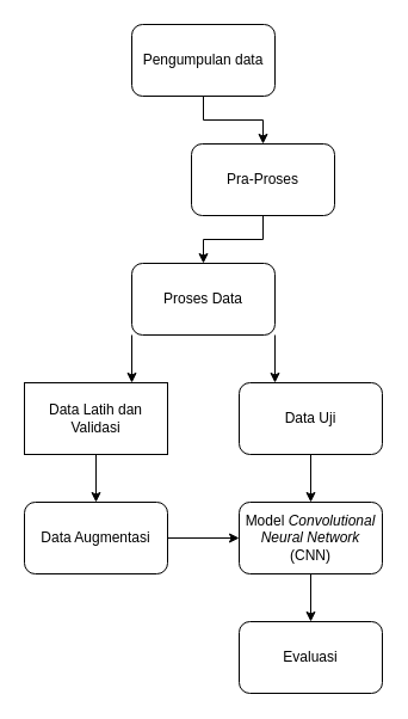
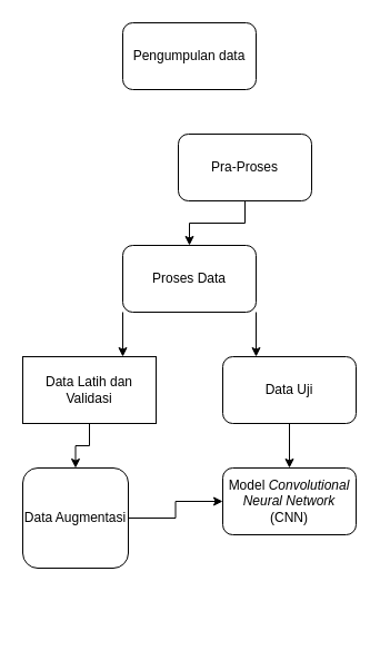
  <mxCell id="0" />
  <mxCell id="1" parent="0" />
- <mxCell id="2" style="edgeStyle=orthogonalEdgeStyle;rounded=0;orthogonalLoop=1;jettySize=auto;html=1;exitX=0.5;exitY=1;exitDx=0;exitDy=0;entryX=0.5;entryY=0;entryDx=0;entryDy=0;" edge="1" parent="1" source="3" target="5"><mxGeometry relative="1" as="geometry" /></mxCell>
  <mxCell id="3" value="Pengumpulan data" style="rounded=1;whiteSpace=wrap;html=1;" vertex="1" parent="1"><mxGeometry x="110" y="20" width="120" height="60" as="geometry" /></mxCell>
  <mxCell id="4" style="edgeStyle=orthogonalEdgeStyle;rounded=0;orthogonalLoop=1;jettySize=auto;html=1;exitX=0.5;exitY=1;exitDx=0;exitDy=0;entryX=0.5;entryY=0;entryDx=0;entryDy=0;" edge="1" parent="1" source="5" target="8"><mxGeometry relative="1" as="geometry" /></mxCell>
  <mxCell id="5" value="Pra-Proses" style="rounded=1;whiteSpace=wrap;html=1;" vertex="1" parent="1"><mxGeometry x="160" y="120" width="120" height="60" as="geometry" /></mxCell>
  <mxCell id="6" style="edgeStyle=orthogonalEdgeStyle;rounded=0;orthogonalLoop=1;jettySize=auto;html=1;exitX=0;exitY=1;exitDx=0;exitDy=0;entryX=0.75;entryY=0;entryDx=0;entryDy=0;" edge="1" parent="1" source="8" target="10"><mxGeometry relative="1" as="geometry" /></mxCell>
  <mxCell id="7" style="edgeStyle=orthogonalEdgeStyle;rounded=0;orthogonalLoop=1;jettySize=auto;html=1;exitX=1;exitY=1;exitDx=0;exitDy=0;entryX=0.25;entryY=0;entryDx=0;entryDy=0;" edge="1" parent="1" source="8" target="12"><mxGeometry relative="1" as="geometry" /></mxCell>
  <mxCell id="8" value="Proses Data" style="rounded=1;whiteSpace=wrap;html=1;" vertex="1" parent="1"><mxGeometry x="110" y="220" width="120" height="60" as="geometry" /></mxCell>
  <mxCell id="9" style="edgeStyle=orthogonalEdgeStyle;rounded=0;orthogonalLoop=1;jettySize=auto;html=1;exitX=0.5;exitY=1;exitDx=0;exitDy=0;entryX=0.5;entryY=0;entryDx=0;entryDy=0;" edge="1" parent="1" source="10" target="14"><mxGeometry relative="1" as="geometry" /></mxCell>
  <mxCell id="10" value="Data Latih dan Validasi" style="whiteSpace=wrap;html=1;rounded=0;" vertex="1" parent="1"><mxGeometry x="20" y="320" width="120" height="60" as="geometry" /></mxCell>
  <mxCell id="11" style="edgeStyle=orthogonalEdgeStyle;rounded=0;orthogonalLoop=1;jettySize=auto;html=1;exitX=0.5;exitY=1;exitDx=0;exitDy=0;entryX=0.5;entryY=0;entryDx=0;entryDy=0;" edge="1" parent="1" source="12" target="16"><mxGeometry relative="1" as="geometry" /></mxCell>
  <mxCell id="12" value="Data Uji" style="rounded=1;whiteSpace=wrap;html=1;" vertex="1" parent="1"><mxGeometry x="200" y="320" width="120" height="60" as="geometry" /></mxCell>
  <mxCell id="13" style="edgeStyle=orthogonalEdgeStyle;rounded=0;orthogonalLoop=1;jettySize=auto;html=1;exitX=1;exitY=0.5;exitDx=0;exitDy=0;entryX=0;entryY=0.5;entryDx=0;entryDy=0;" edge="1" parent="1" source="14" target="16"><mxGeometry relative="1" as="geometry" /></mxCell>
- <mxCell id="14" value="Data Augmentasi" style="rounded=1;whiteSpace=wrap;html=1;" vertex="1" parent="1"><mxGeometry x="20" y="420" width="120" height="60" as="geometry" /></mxCell>
- <mxCell id="15" style="edgeStyle=orthogonalEdgeStyle;rounded=0;orthogonalLoop=1;jettySize=auto;html=1;exitX=0.5;exitY=1;exitDx=0;exitDy=0;entryX=0.5;entryY=0;entryDx=0;entryDy=0;" edge="1" parent="1" source="16" target="17"><mxGeometry relative="1" as="geometry" /></mxCell>
+ <mxCell id="14" value="Data Augmentasi" style="rounded=1;whiteSpace=wrap;html=1;" vertex="1" parent="1"><mxGeometry x="20" y="420" width="95" height="90" as="geometry" /></mxCell>
  <mxCell id="16" value="Model &lt;i&gt;Convolutional Neural Network&lt;/i&gt; (CNN)" style="rounded=1;whiteSpace=wrap;html=1;" vertex="1" parent="1"><mxGeometry x="200" y="420" width="120" height="60" as="geometry" /></mxCell>
- <mxCell id="17" value="Evaluasi" style="rounded=1;whiteSpace=wrap;html=1;" vertex="1" parent="1"><mxGeometry x="200" y="520" width="120" height="60" as="geometry" /></mxCell>
